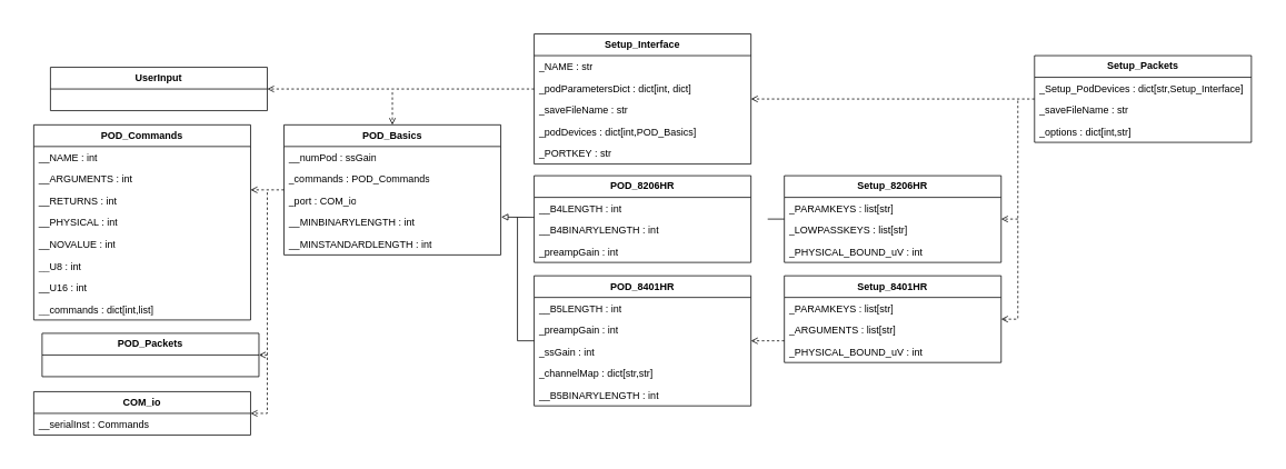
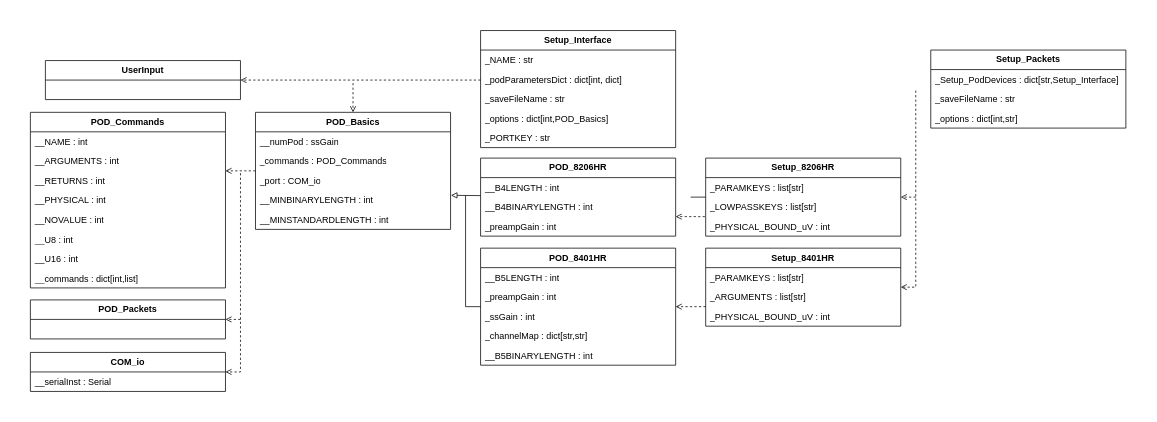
  <mxCell id="0" />
  <mxCell id="1" parent="0" />
  <mxCell id="2" value="" style="rounded=0;whiteSpace=wrap;html=1;strokeColor=#FFFFFF;" parent="1" vertex="1"><mxGeometry x="20" y="20" width="1500" height="520" as="geometry" /></mxCell>
  <mxCell id="3" value="POD_Basics" style="swimlane;fontStyle=1;childLayout=stackLayout;horizontal=1;startSize=26;fillColor=none;horizontalStack=0;resizeParent=1;resizeParentMax=0;resizeLast=0;collapsible=1;marginBottom=0;whiteSpace=wrap;html=1;" parent="1" vertex="1"><mxGeometry x="340" y="149" width="260" height="156" as="geometry" /></mxCell>
  <mxCell id="4" value="__numPod : ssGain" style="text;strokeColor=none;fillColor=none;align=left;verticalAlign=top;spacingLeft=4;spacingRight=4;overflow=hidden;rotatable=0;points=[[0,0.5],[1,0.5]];portConstraint=eastwest;whiteSpace=wrap;html=1;" parent="3" vertex="1"><mxGeometry y="26" width="260" height="26" as="geometry" /></mxCell>
  <mxCell id="5" value="_commands : POD_Commands" style="text;strokeColor=none;fillColor=none;align=left;verticalAlign=top;spacingLeft=4;spacingRight=4;overflow=hidden;rotatable=0;points=[[0,0.5],[1,0.5]];portConstraint=eastwest;whiteSpace=wrap;html=1;" parent="3" vertex="1"><mxGeometry y="52" width="260" height="26" as="geometry" /></mxCell>
  <mxCell id="6" value="_port : COM_io" style="text;strokeColor=none;fillColor=none;align=left;verticalAlign=top;spacingLeft=4;spacingRight=4;overflow=hidden;rotatable=0;points=[[0,0.5],[1,0.5]];portConstraint=eastwest;whiteSpace=wrap;html=1;" parent="3" vertex="1"><mxGeometry y="78" width="260" height="26" as="geometry" /></mxCell>
  <mxCell id="7" value="__MINBINARYLENGTH : int" style="text;strokeColor=none;fillColor=none;align=left;verticalAlign=top;spacingLeft=4;spacingRight=4;overflow=hidden;rotatable=0;points=[[0,0.5],[1,0.5]];portConstraint=eastwest;whiteSpace=wrap;html=1;" parent="3" vertex="1"><mxGeometry y="104" width="260" height="26" as="geometry" /></mxCell>
  <mxCell id="8" value="__MINSTANDARDLENGTH : int" style="text;strokeColor=none;fillColor=none;align=left;verticalAlign=top;spacingLeft=4;spacingRight=4;overflow=hidden;rotatable=0;points=[[0,0.5],[1,0.5]];portConstraint=eastwest;whiteSpace=wrap;html=1;" parent="3" vertex="1"><mxGeometry y="130" width="260" height="26" as="geometry" /></mxCell>
  <mxCell id="9" value="&lt;b&gt;POD_Commands&lt;/b&gt;" style="swimlane;fontStyle=0;childLayout=stackLayout;horizontal=1;startSize=26;fillColor=none;horizontalStack=0;resizeParent=1;resizeParentMax=0;resizeLast=0;collapsible=1;marginBottom=0;whiteSpace=wrap;html=1;" parent="1" vertex="1"><mxGeometry x="40" y="149" width="260" height="234" as="geometry" /></mxCell>
  <mxCell id="10" value="__NAME : int" style="text;strokeColor=none;fillColor=none;align=left;verticalAlign=top;spacingLeft=4;spacingRight=4;overflow=hidden;rotatable=0;points=[[0,0.5],[1,0.5]];portConstraint=eastwest;whiteSpace=wrap;html=1;" parent="9" vertex="1"><mxGeometry y="26" width="260" height="26" as="geometry" /></mxCell>
  <mxCell id="11" value="__ARGUMENTS : int" style="text;strokeColor=none;fillColor=none;align=left;verticalAlign=top;spacingLeft=4;spacingRight=4;overflow=hidden;rotatable=0;points=[[0,0.5],[1,0.5]];portConstraint=eastwest;whiteSpace=wrap;html=1;" parent="9" vertex="1"><mxGeometry y="52" width="260" height="26" as="geometry" /></mxCell>
  <mxCell id="12" value="__RETURNS : int" style="text;strokeColor=none;fillColor=none;align=left;verticalAlign=top;spacingLeft=4;spacingRight=4;overflow=hidden;rotatable=0;points=[[0,0.5],[1,0.5]];portConstraint=eastwest;whiteSpace=wrap;html=1;" parent="9" vertex="1"><mxGeometry y="78" width="260" height="26" as="geometry" /></mxCell>
  <mxCell id="13" value="__PHYSICAL : int" style="text;strokeColor=none;fillColor=none;align=left;verticalAlign=top;spacingLeft=4;spacingRight=4;overflow=hidden;rotatable=0;points=[[0,0.5],[1,0.5]];portConstraint=eastwest;whiteSpace=wrap;html=1;" parent="9" vertex="1"><mxGeometry y="104" width="260" height="26" as="geometry" /></mxCell>
  <mxCell id="14" value="__NOVALUE : int" style="text;strokeColor=none;fillColor=none;align=left;verticalAlign=top;spacingLeft=4;spacingRight=4;overflow=hidden;rotatable=0;points=[[0,0.5],[1,0.5]];portConstraint=eastwest;whiteSpace=wrap;html=1;" parent="9" vertex="1"><mxGeometry y="130" width="260" height="26" as="geometry" /></mxCell>
  <mxCell id="15" value="__U8 : int" style="text;strokeColor=none;fillColor=none;align=left;verticalAlign=top;spacingLeft=4;spacingRight=4;overflow=hidden;rotatable=0;points=[[0,0.5],[1,0.5]];portConstraint=eastwest;whiteSpace=wrap;html=1;" parent="9" vertex="1"><mxGeometry y="156" width="260" height="26" as="geometry" /></mxCell>
  <mxCell id="16" value="__U16 : int" style="text;strokeColor=none;fillColor=none;align=left;verticalAlign=top;spacingLeft=4;spacingRight=4;overflow=hidden;rotatable=0;points=[[0,0.5],[1,0.5]];portConstraint=eastwest;whiteSpace=wrap;html=1;" parent="9" vertex="1"><mxGeometry y="182" width="260" height="26" as="geometry" /></mxCell>
  <mxCell id="17" value="__commands : dict[int,list]" style="text;strokeColor=none;fillColor=none;align=left;verticalAlign=top;spacingLeft=4;spacingRight=4;overflow=hidden;rotatable=0;points=[[0,0.5],[1,0.5]];portConstraint=eastwest;whiteSpace=wrap;html=1;" parent="9" vertex="1"><mxGeometry y="208" width="260" height="26" as="geometry" /></mxCell>
  <mxCell id="18" value="&lt;b&gt;POD_8401HR&lt;/b&gt;" style="swimlane;fontStyle=0;childLayout=stackLayout;horizontal=1;startSize=26;fillColor=none;horizontalStack=0;resizeParent=1;resizeParentMax=0;resizeLast=0;collapsible=1;marginBottom=0;whiteSpace=wrap;html=1;" parent="1" vertex="1"><mxGeometry x="640" y="330" width="260" height="156" as="geometry" /></mxCell>
  <mxCell id="19" value="__B5LENGTH : int" style="text;strokeColor=none;fillColor=none;align=left;verticalAlign=top;spacingLeft=4;spacingRight=4;overflow=hidden;rotatable=0;points=[[0,0.5],[1,0.5]];portConstraint=eastwest;whiteSpace=wrap;html=1;shadow=1;" parent="18" vertex="1"><mxGeometry y="26" width="260" height="26" as="geometry" /></mxCell>
  <mxCell id="20" value="_preampGain : int" style="text;strokeColor=none;fillColor=none;align=left;verticalAlign=top;spacingLeft=4;spacingRight=4;overflow=hidden;rotatable=0;points=[[0,0.5],[1,0.5]];portConstraint=eastwest;whiteSpace=wrap;html=1;" parent="18" vertex="1"><mxGeometry y="52" width="260" height="26" as="geometry" /></mxCell>
  <mxCell id="21" value="_ssGain : int" style="text;strokeColor=none;fillColor=none;align=left;verticalAlign=top;spacingLeft=4;spacingRight=4;overflow=hidden;rotatable=0;points=[[0,0.5],[1,0.5]];portConstraint=eastwest;whiteSpace=wrap;html=1;" parent="18" vertex="1"><mxGeometry y="78" width="260" height="26" as="geometry" /></mxCell>
  <mxCell id="22" value="_channelMap : dict[str,str]" style="text;strokeColor=none;fillColor=none;align=left;verticalAlign=top;spacingLeft=4;spacingRight=4;overflow=hidden;rotatable=0;points=[[0,0.5],[1,0.5]];portConstraint=eastwest;whiteSpace=wrap;html=1;" parent="18" vertex="1"><mxGeometry y="104" width="260" height="26" as="geometry" /></mxCell>
  <mxCell id="23" value="__B5BINARYLENGTH : int" style="text;strokeColor=none;fillColor=none;align=left;verticalAlign=top;spacingLeft=4;spacingRight=4;overflow=hidden;rotatable=0;points=[[0,0.5],[1,0.5]];portConstraint=eastwest;whiteSpace=wrap;html=1;" parent="18" vertex="1"><mxGeometry y="130" width="260" height="26" as="geometry" /></mxCell>
- <mxCell id="24" value="&lt;b&gt;POD_Packets&lt;/b&gt;" style="swimlane;fontStyle=0;childLayout=stackLayout;horizontal=1;startSize=26;fillColor=none;horizontalStack=0;resizeParent=1;resizeParentMax=0;resizeLast=0;collapsible=1;marginBottom=0;whiteSpace=wrap;html=1;" parent="1" vertex="1"><mxGeometry x="50" y="399" width="260" height="52" as="geometry" /></mxCell>
+ <mxCell id="24" value="&lt;b&gt;POD_Packets&lt;/b&gt;" style="swimlane;fontStyle=0;childLayout=stackLayout;horizontal=1;startSize=26;fillColor=none;horizontalStack=0;resizeParent=1;resizeParentMax=0;resizeLast=0;collapsible=1;marginBottom=0;whiteSpace=wrap;html=1;" parent="1" vertex="1"><mxGeometry x="40" y="399" width="260" height="52" as="geometry" /></mxCell>
  <mxCell id="25" value="&lt;b&gt;COM_io&lt;/b&gt;" style="swimlane;fontStyle=0;childLayout=stackLayout;horizontal=1;startSize=26;fillColor=none;horizontalStack=0;resizeParent=1;resizeParentMax=0;resizeLast=0;collapsible=1;marginBottom=0;whiteSpace=wrap;html=1;" parent="1" vertex="1"><mxGeometry x="40" y="469" width="260" height="52" as="geometry" /></mxCell>
- <mxCell id="26" value="__serialInst :&amp;nbsp;Commands" style="text;strokeColor=none;fillColor=none;align=left;verticalAlign=top;spacingLeft=4;spacingRight=4;overflow=hidden;rotatable=0;points=[[0,0.5],[1,0.5]];portConstraint=eastwest;whiteSpace=wrap;html=1;shadow=1;" parent="25" vertex="1"><mxGeometry y="26" width="260" height="26" as="geometry" /></mxCell>
+ <mxCell id="26" value="__serialInst :&amp;nbsp;Serial" style="text;strokeColor=none;fillColor=none;align=left;verticalAlign=top;spacingLeft=4;spacingRight=4;overflow=hidden;rotatable=0;points=[[0,0.5],[1,0.5]];portConstraint=eastwest;whiteSpace=wrap;html=1;shadow=1;" parent="25" vertex="1"><mxGeometry y="26" width="260" height="26" as="geometry" /></mxCell>
  <mxCell id="27" value="Setup_8206HR" style="swimlane;fontStyle=1;childLayout=stackLayout;horizontal=1;startSize=26;fillColor=none;horizontalStack=0;resizeParent=1;resizeParentMax=0;resizeLast=0;collapsible=1;marginBottom=0;whiteSpace=wrap;html=1;" parent="1" vertex="1"><mxGeometry x="940" y="210" width="260" height="104" as="geometry" /></mxCell>
  <mxCell id="28" value="_PARAMKEYS : list[str]" style="text;strokeColor=none;fillColor=none;align=left;verticalAlign=top;spacingLeft=4;spacingRight=4;overflow=hidden;rotatable=0;points=[[0,0.5],[1,0.5]];portConstraint=eastwest;whiteSpace=wrap;html=1;shadow=1;" parent="27" vertex="1"><mxGeometry y="26" width="260" height="26" as="geometry" /></mxCell>
  <mxCell id="29" value="_LOWPASSKEYS : list[str]" style="text;strokeColor=none;fillColor=none;align=left;verticalAlign=top;spacingLeft=4;spacingRight=4;overflow=hidden;rotatable=0;points=[[0,0.5],[1,0.5]];portConstraint=eastwest;whiteSpace=wrap;html=1;" parent="27" vertex="1"><mxGeometry y="52" width="260" height="26" as="geometry" /></mxCell>
  <mxCell id="30" value="_PHYSICAL_BOUND_uV : int" style="text;strokeColor=none;fillColor=none;align=left;verticalAlign=top;spacingLeft=4;spacingRight=4;overflow=hidden;rotatable=0;points=[[0,0.5],[1,0.5]];portConstraint=eastwest;whiteSpace=wrap;html=1;" parent="27" vertex="1"><mxGeometry y="78" width="260" height="26" as="geometry" /></mxCell>
  <mxCell id="31" value="Setup_Packets" style="swimlane;fontStyle=1;childLayout=stackLayout;horizontal=1;startSize=26;fillColor=none;horizontalStack=0;resizeParent=1;resizeParentMax=0;resizeLast=0;collapsible=1;marginBottom=0;whiteSpace=wrap;html=1;" parent="1" vertex="1"><mxGeometry x="1240" y="66" width="260" height="104" as="geometry" /></mxCell>
  <mxCell id="32" value="_Setup_PodDevices : dict[str,Setup_Interface&lt;span style=&quot;background-color: initial;&quot;&gt;]&amp;nbsp;&lt;/span&gt;" style="text;strokeColor=none;fillColor=none;align=left;verticalAlign=top;spacingLeft=4;spacingRight=4;overflow=hidden;rotatable=0;points=[[0,0.5],[1,0.5]];portConstraint=eastwest;whiteSpace=wrap;html=1;shadow=1;" parent="31" vertex="1"><mxGeometry y="26" width="260" height="26" as="geometry" /></mxCell>
  <mxCell id="33" value="_saveFileName : str" style="text;strokeColor=none;fillColor=none;align=left;verticalAlign=top;spacingLeft=4;spacingRight=4;overflow=hidden;rotatable=0;points=[[0,0.5],[1,0.5]];portConstraint=eastwest;whiteSpace=wrap;html=1;" parent="31" vertex="1"><mxGeometry y="52" width="260" height="26" as="geometry" /></mxCell>
  <mxCell id="34" value="_options : dict[int,str]" style="text;strokeColor=none;fillColor=none;align=left;verticalAlign=top;spacingLeft=4;spacingRight=4;overflow=hidden;rotatable=0;points=[[0,0.5],[1,0.5]];portConstraint=eastwest;whiteSpace=wrap;html=1;" parent="31" vertex="1"><mxGeometry y="78" width="260" height="26" as="geometry" /></mxCell>
  <mxCell id="35" value="Setup_Interface" style="swimlane;fontStyle=1;childLayout=stackLayout;horizontal=1;startSize=26;fillColor=none;horizontalStack=0;resizeParent=1;resizeParentMax=0;resizeLast=0;collapsible=1;marginBottom=0;whiteSpace=wrap;html=1;" parent="1" vertex="1"><mxGeometry x="640" y="40" width="260" height="156" as="geometry" /></mxCell>
  <mxCell id="36" value="_NAME : str" style="text;strokeColor=none;fillColor=none;align=left;verticalAlign=top;spacingLeft=4;spacingRight=4;overflow=hidden;rotatable=0;points=[[0,0.5],[1,0.5]];portConstraint=eastwest;whiteSpace=wrap;html=1;shadow=1;" parent="35" vertex="1"><mxGeometry y="26" width="260" height="26" as="geometry" /></mxCell>
  <mxCell id="37" value="_podParametersDict : dict[int, dict]" style="text;strokeColor=none;fillColor=none;align=left;verticalAlign=top;spacingLeft=4;spacingRight=4;overflow=hidden;rotatable=0;points=[[0,0.5],[1,0.5]];portConstraint=eastwest;whiteSpace=wrap;html=1;" parent="35" vertex="1"><mxGeometry y="52" width="260" height="26" as="geometry" /></mxCell>
  <mxCell id="38" value="_saveFileName : str" style="text;strokeColor=none;fillColor=none;align=left;verticalAlign=top;spacingLeft=4;spacingRight=4;overflow=hidden;rotatable=0;points=[[0,0.5],[1,0.5]];portConstraint=eastwest;whiteSpace=wrap;html=1;" parent="35" vertex="1"><mxGeometry y="78" width="260" height="26" as="geometry" /></mxCell>
- <mxCell id="39" value="_podDevices : dict[int,POD_Basics]" style="text;strokeColor=none;fillColor=none;align=left;verticalAlign=top;spacingLeft=4;spacingRight=4;overflow=hidden;rotatable=0;points=[[0,0.5],[1,0.5]];portConstraint=eastwest;whiteSpace=wrap;html=1;" parent="35" vertex="1"><mxGeometry y="104" width="260" height="26" as="geometry" /></mxCell>
+ <mxCell id="39" value="_options : dict[int,POD_Basics]" style="text;strokeColor=none;fillColor=none;align=left;verticalAlign=top;spacingLeft=4;spacingRight=4;overflow=hidden;rotatable=0;points=[[0,0.5],[1,0.5]];portConstraint=eastwest;whiteSpace=wrap;html=1;" parent="35" vertex="1"><mxGeometry y="104" width="260" height="26" as="geometry" /></mxCell>
  <mxCell id="40" value="_PORTKEY : str" style="text;strokeColor=none;fillColor=none;align=left;verticalAlign=top;spacingLeft=4;spacingRight=4;overflow=hidden;rotatable=0;points=[[0,0.5],[1,0.5]];portConstraint=eastwest;whiteSpace=wrap;html=1;shadow=1;" parent="35" vertex="1"><mxGeometry y="130" width="260" height="26" as="geometry" /></mxCell>
- <mxCell id="41" value="" style="endArrow=open;html=1;rounded=0;dashed=1;endFill=0;" parent="1" source="31" target="35" edge="1"><mxGeometry width="50" height="50" relative="1" as="geometry"><mxPoint x="520" y="439" as="sourcePoint" /><mxPoint x="180" y="329" as="targetPoint" /></mxGeometry></mxCell>
  <mxCell id="42" value="" style="endArrow=block;html=1;rounded=0;endFill=0;exitX=0;exitY=0.5;exitDx=0;exitDy=0;entryX=1.002;entryY=0.331;entryDx=0;entryDy=0;entryPerimeter=0;" parent="1" edge="1"><mxGeometry width="50" height="50" relative="1" as="geometry"><mxPoint x="640" y="260" as="sourcePoint" /><mxPoint x="600.52" y="259.606" as="targetPoint" /></mxGeometry></mxCell>
  <mxCell id="43" value="" style="endArrow=open;html=1;rounded=0;dashed=1;endFill=0;exitX=0;exitY=0.5;exitDx=0;exitDy=0;" parent="1" source="3" edge="1"><mxGeometry width="50" height="50" relative="1" as="geometry"><mxPoint x="497" y="433" as="sourcePoint" /><mxPoint x="300" y="227" as="targetPoint" /></mxGeometry></mxCell>
  <mxCell id="44" value="POD_8206HR" style="swimlane;fontStyle=1;childLayout=stackLayout;horizontal=1;startSize=26;fillColor=none;horizontalStack=0;resizeParent=1;resizeParentMax=0;resizeLast=0;collapsible=1;marginBottom=0;whiteSpace=wrap;html=1;" parent="1" vertex="1"><mxGeometry x="640" y="210" width="260" height="104" as="geometry" /></mxCell>
  <mxCell id="45" value="__B4LENGTH : int" style="text;strokeColor=none;fillColor=none;align=left;verticalAlign=top;spacingLeft=4;spacingRight=4;overflow=hidden;rotatable=0;points=[[0,0.5],[1,0.5]];portConstraint=eastwest;whiteSpace=wrap;html=1;shadow=1;" parent="44" vertex="1"><mxGeometry y="26" width="260" height="26" as="geometry" /></mxCell>
  <mxCell id="46" value="__B4BINARYLENGTH : int" style="text;strokeColor=none;fillColor=none;align=left;verticalAlign=top;spacingLeft=4;spacingRight=4;overflow=hidden;rotatable=0;points=[[0,0.5],[1,0.5]];portConstraint=eastwest;whiteSpace=wrap;html=1;" parent="44" vertex="1"><mxGeometry y="52" width="260" height="26" as="geometry" /></mxCell>
  <mxCell id="47" value="_preampGain : int" style="text;strokeColor=none;fillColor=none;align=left;verticalAlign=top;spacingLeft=4;spacingRight=4;overflow=hidden;rotatable=0;points=[[0,0.5],[1,0.5]];portConstraint=eastwest;whiteSpace=wrap;html=1;" parent="44" vertex="1"><mxGeometry y="78" width="260" height="26" as="geometry" /></mxCell>
  <mxCell id="48" value="" style="endArrow=open;html=1;rounded=0;dashed=1;endFill=0;entryX=1;entryY=0.5;entryDx=0;entryDy=0;" parent="1" target="24" edge="1"><mxGeometry width="50" height="50" relative="1" as="geometry"><mxPoint x="320" y="425" as="sourcePoint" /><mxPoint x="310" y="237" as="targetPoint" /></mxGeometry></mxCell>
  <mxCell id="49" value="UserInput&lt;span style=&quot;color: rgb(230, 237, 243); font-family: ui-monospace, SFMono-Regular, &amp;quot;SF Mono&amp;quot;, Menlo, Consolas, &amp;quot;Liberation Mono&amp;quot;, monospace; font-weight: 400; text-align: start; background-color: rgba(46, 160, 67, 0.15);&quot;&gt; &lt;/span&gt;" style="swimlane;fontStyle=1;childLayout=stackLayout;horizontal=1;startSize=26;fillColor=none;horizontalStack=0;resizeParent=1;resizeParentMax=0;resizeLast=0;collapsible=1;marginBottom=0;whiteSpace=wrap;html=1;" parent="1" vertex="1"><mxGeometry x="60" y="80" width="260" height="52" as="geometry" /></mxCell>
  <mxCell id="50" value="Setup_8401HR" style="swimlane;fontStyle=1;childLayout=stackLayout;horizontal=1;startSize=26;fillColor=none;horizontalStack=0;resizeParent=1;resizeParentMax=0;resizeLast=0;collapsible=1;marginBottom=0;whiteSpace=wrap;html=1;" parent="1" vertex="1"><mxGeometry x="940" y="330" width="260" height="104" as="geometry" /></mxCell>
  <mxCell id="51" value="_PARAMKEYS : list[str]" style="text;strokeColor=none;fillColor=none;align=left;verticalAlign=top;spacingLeft=4;spacingRight=4;overflow=hidden;rotatable=0;points=[[0,0.5],[1,0.5]];portConstraint=eastwest;whiteSpace=wrap;html=1;shadow=1;" parent="50" vertex="1"><mxGeometry y="26" width="260" height="26" as="geometry" /></mxCell>
  <mxCell id="52" value="_ARGUMENTS : list[str]" style="text;strokeColor=none;fillColor=none;align=left;verticalAlign=top;spacingLeft=4;spacingRight=4;overflow=hidden;rotatable=0;points=[[0,0.5],[1,0.5]];portConstraint=eastwest;whiteSpace=wrap;html=1;" parent="50" vertex="1"><mxGeometry y="52" width="260" height="26" as="geometry" /></mxCell>
  <mxCell id="53" value="_PHYSICAL_BOUND_uV : int" style="text;strokeColor=none;fillColor=none;align=left;verticalAlign=top;spacingLeft=4;spacingRight=4;overflow=hidden;rotatable=0;points=[[0,0.5],[1,0.5]];portConstraint=eastwest;whiteSpace=wrap;html=1;" parent="50" vertex="1"><mxGeometry y="78" width="260" height="26" as="geometry" /></mxCell>
  <mxCell id="54" value="" style="endArrow=open;html=1;rounded=0;dashed=1;endFill=0;exitX=0;exitY=0.75;exitDx=0;exitDy=0;" parent="1" source="50" edge="1"><mxGeometry width="50" height="50" relative="1" as="geometry"><mxPoint x="670" y="412" as="sourcePoint" /><mxPoint x="900" y="408" as="targetPoint" /></mxGeometry></mxCell>
  <mxCell id="55" value="" style="endArrow=open;html=1;rounded=0;dashed=1;endFill=0;entryX=1;entryY=0.5;entryDx=0;entryDy=0;" parent="1" target="25" edge="1"><mxGeometry width="50" height="50" relative="1" as="geometry"><mxPoint x="320" y="230" as="sourcePoint" /><mxPoint x="310" y="237" as="targetPoint" /><Array as="points"><mxPoint x="320" y="495" /></Array></mxGeometry></mxCell>
  <mxCell id="56" value="" style="endArrow=open;html=1;rounded=0;dashed=1;endFill=0;entryX=1;entryY=0.5;entryDx=0;entryDy=0;" parent="1" target="49" edge="1"><mxGeometry width="50" height="50" relative="1" as="geometry"><mxPoint x="640" y="106" as="sourcePoint" /><mxPoint x="310" y="106" as="targetPoint" /></mxGeometry></mxCell>
  <mxCell id="57" value="" style="endArrow=none;html=1;rounded=0;entryX=0;entryY=0.5;entryDx=0;entryDy=0;" parent="1" target="18" edge="1"><mxGeometry width="50" height="50" relative="1" as="geometry"><mxPoint x="620" y="260" as="sourcePoint" /><mxPoint x="640" y="360" as="targetPoint" /><Array as="points"><mxPoint x="620" y="408" /></Array></mxGeometry></mxCell>
  <mxCell id="58" value="" style="endArrow=open;html=1;rounded=0;dashed=1;endFill=0;entryX=1;entryY=0.5;entryDx=0;entryDy=0;" parent="1" target="27" edge="1"><mxGeometry width="50" height="50" relative="1" as="geometry"><mxPoint x="1220" y="262" as="sourcePoint" /><mxPoint x="610" y="58" as="targetPoint" /></mxGeometry></mxCell>
  <mxCell id="59" value="" style="endArrow=open;html=1;rounded=0;dashed=1;endFill=0;entryX=1;entryY=0.5;entryDx=0;entryDy=0;" parent="1" target="50" edge="1"><mxGeometry width="50" height="50" relative="1" as="geometry"><mxPoint x="1220" y="120" as="sourcePoint" /><mxPoint x="1167" y="185" as="targetPoint" /><Array as="points"><mxPoint x="1220" y="382" /></Array></mxGeometry></mxCell>
+ <mxCell id="60" value="" style="endArrow=open;html=1;rounded=0;dashed=1;endFill=0;exitX=-0.004;exitY=1;exitDx=0;exitDy=0;entryX=1;entryY=0.75;entryDx=0;entryDy=0;exitPerimeter=0;" parent="1" source="29" target="44" edge="1"><mxGeometry width="50" height="50" relative="1" as="geometry"><mxPoint x="350" y="237" as="sourcePoint" /><mxPoint x="900" y="253" as="targetPoint" /></mxGeometry></mxCell>
  <mxCell id="61" value="" style="endArrow=none;html=1;rounded=0;entryX=0;entryY=0.5;entryDx=0;entryDy=0;" parent="1" target="27" edge="1"><mxGeometry width="50" height="50" relative="1" as="geometry"><mxPoint x="920" y="262" as="sourcePoint" /><mxPoint x="870" y="340" as="targetPoint" /></mxGeometry></mxCell>
  <mxCell id="62" value="" style="endArrow=open;html=1;rounded=0;dashed=1;endFill=0;entryX=0.5;entryY=0;entryDx=0;entryDy=0;" parent="1" target="3" edge="1"><mxGeometry width="50" height="50" relative="1" as="geometry"><mxPoint x="470" y="110" as="sourcePoint" /><mxPoint x="310" y="56" as="targetPoint" /></mxGeometry></mxCell>
